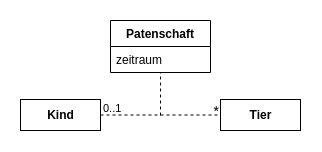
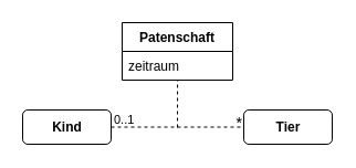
  <mxCell id="0" />
  <mxCell id="1" parent="0" />
- <mxCell id="2" value="&lt;b&gt;Tier&lt;/b&gt;" style="html=1;" vertex="1" parent="1"><mxGeometry x="220" y="99" width="80" height="31" as="geometry" /></mxCell>
+ <mxCell id="2" value="&lt;b&gt;Tier&lt;/b&gt;" style="html=1;rounded=1;" vertex="1" parent="1"><mxGeometry x="220" y="99" width="80" height="31" as="geometry" /></mxCell>
  <mxCell id="3" value="Patenschaft" style="swimlane;fontStyle=1;childLayout=stackLayout;horizontal=1;startSize=26;fillColor=default;horizontalStack=0;resizeParent=1;resizeParentMax=0;resizeLast=0;collapsible=1;marginBottom=0;" vertex="1" parent="1"><mxGeometry x="110" y="20" width="100" height="52" as="geometry" /></mxCell>
  <mxCell id="4" value="zeitraum" style="text;strokeColor=none;fillColor=none;align=left;verticalAlign=top;spacingLeft=4;spacingRight=4;overflow=hidden;rotatable=0;points=[[0,0.5],[1,0.5]];portConstraint=eastwest;fontStyle=0" vertex="1" parent="3"><mxGeometry y="26" width="100" height="26" as="geometry" /></mxCell>
  <mxCell id="5" value="" style="endArrow=none;html=1;rounded=0;dashed=1;entryX=0.501;entryY=0.991;entryDx=0;entryDy=0;entryPerimeter=0;" edge="1" parent="1" target="4"><mxGeometry width="50" height="50" relative="1" as="geometry"><mxPoint x="160" y="115" as="sourcePoint" /><mxPoint x="160" y="77" as="targetPoint" /></mxGeometry></mxCell>
- <mxCell id="6" value="&lt;b&gt;Kind&lt;/b&gt;" style="html=1;" vertex="1" parent="1"><mxGeometry x="20" y="99" width="80" height="31" as="geometry" /></mxCell>
+ <mxCell id="6" value="&lt;b&gt;Kind&lt;/b&gt;" style="html=1;rounded=1;" vertex="1" parent="1"><mxGeometry x="20" y="99" width="80" height="31" as="geometry" /></mxCell>
  <mxCell id="7" value="" style="endArrow=none;html=1;rounded=0;dashed=1;" edge="1" parent="1" source="6" target="2"><mxGeometry relative="1" as="geometry"><mxPoint x="100" y="170" as="sourcePoint" /><mxPoint x="260" y="170" as="targetPoint" /></mxGeometry></mxCell>
  <mxCell id="8" value="0..1" style="edgeLabel;resizable=0;html=1;align=left;verticalAlign=bottom;spacingLeft=1;spacingBottom=-1;labelBackgroundColor=none;" connectable="0" vertex="1" parent="7"><mxGeometry x="-1" relative="1" as="geometry" /></mxCell>
  <mxCell id="9" value="*" style="edgeLabel;resizable=0;html=1;align=right;verticalAlign=bottom;fontSize=14;spacingBottom=-6;spacingLeft=0;spacingRight=1;labelBackgroundColor=none;" connectable="0" vertex="1" parent="7"><mxGeometry x="1" relative="1" as="geometry" /></mxCell>
